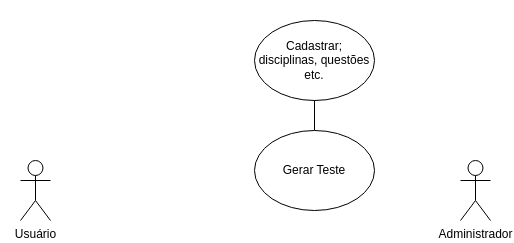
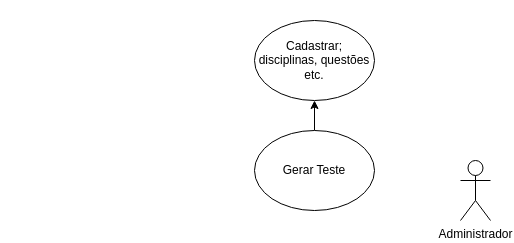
  <mxCell id="0" />
  <mxCell id="1" parent="0" />
- <mxCell id="2" value="Usuário" style="shape=umlActor;verticalLabelPosition=bottom;verticalAlign=top;html=1;outlineConnect=0;" vertex="1" parent="1"><mxGeometry x="20" y="160" width="30" height="60" as="geometry" /></mxCell>
  <mxCell id="3" value="Administrador" style="shape=umlActor;verticalLabelPosition=bottom;verticalAlign=top;html=1;outlineConnect=0;" vertex="1" parent="1"><mxGeometry x="460" y="160" width="30" height="60" as="geometry" /></mxCell>
  <mxCell id="4" value="Cadastrar; disciplinas, questões etc.&lt;br&gt;" style="ellipse;whiteSpace=wrap;html=1;" vertex="1" parent="1"><mxGeometry x="254" y="20" width="120" height="80" as="geometry" /></mxCell>
- <mxCell id="5" value="" style="edgeStyle=orthogonalEdgeStyle;rounded=0;orthogonalLoop=1;jettySize=auto;html=1;endArrow=none;" edge="1" parent="1" source="6" target="4"><mxGeometry relative="1" as="geometry" /></mxCell>
+ <mxCell id="5" value="" style="edgeStyle=orthogonalEdgeStyle;rounded=0;orthogonalLoop=1;jettySize=auto;html=1;" edge="1" parent="1" source="6" target="4"><mxGeometry relative="1" as="geometry" /></mxCell>
  <mxCell id="6" value="Gerar Teste" style="ellipse;whiteSpace=wrap;html=1;" vertex="1" parent="1"><mxGeometry x="254" y="130" width="120" height="80" as="geometry" /></mxCell>
